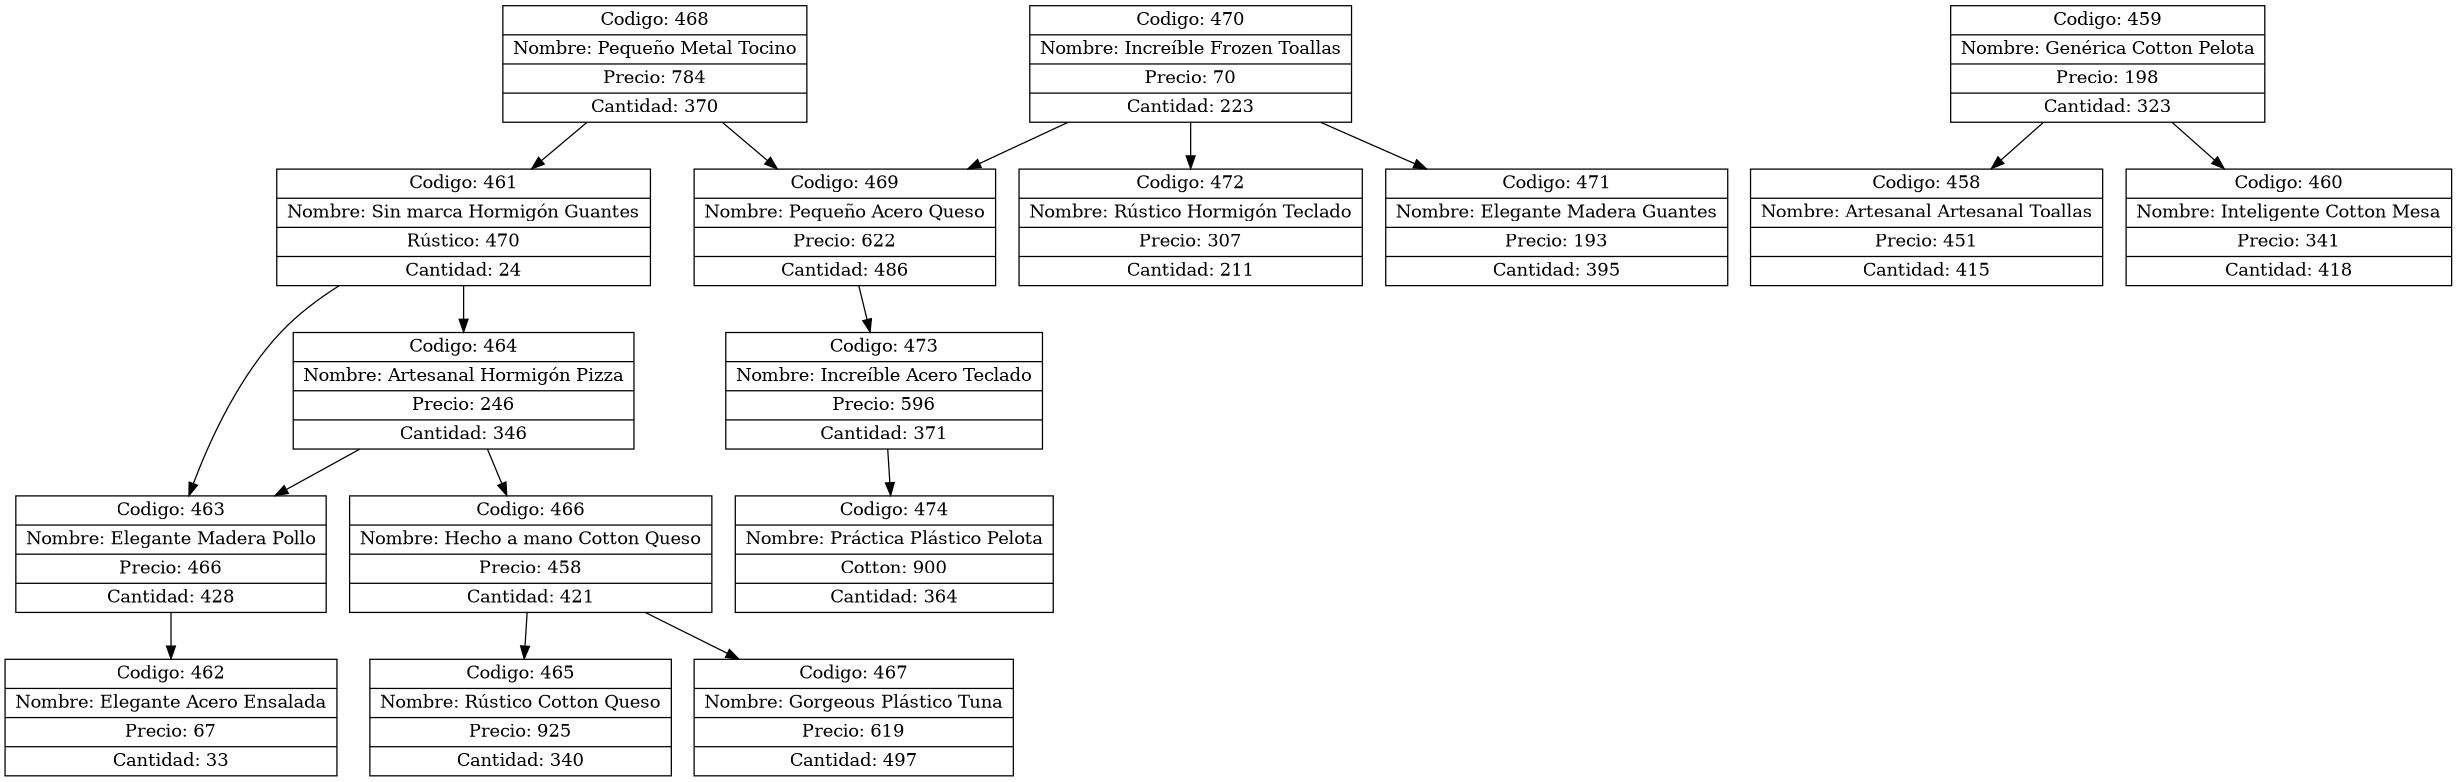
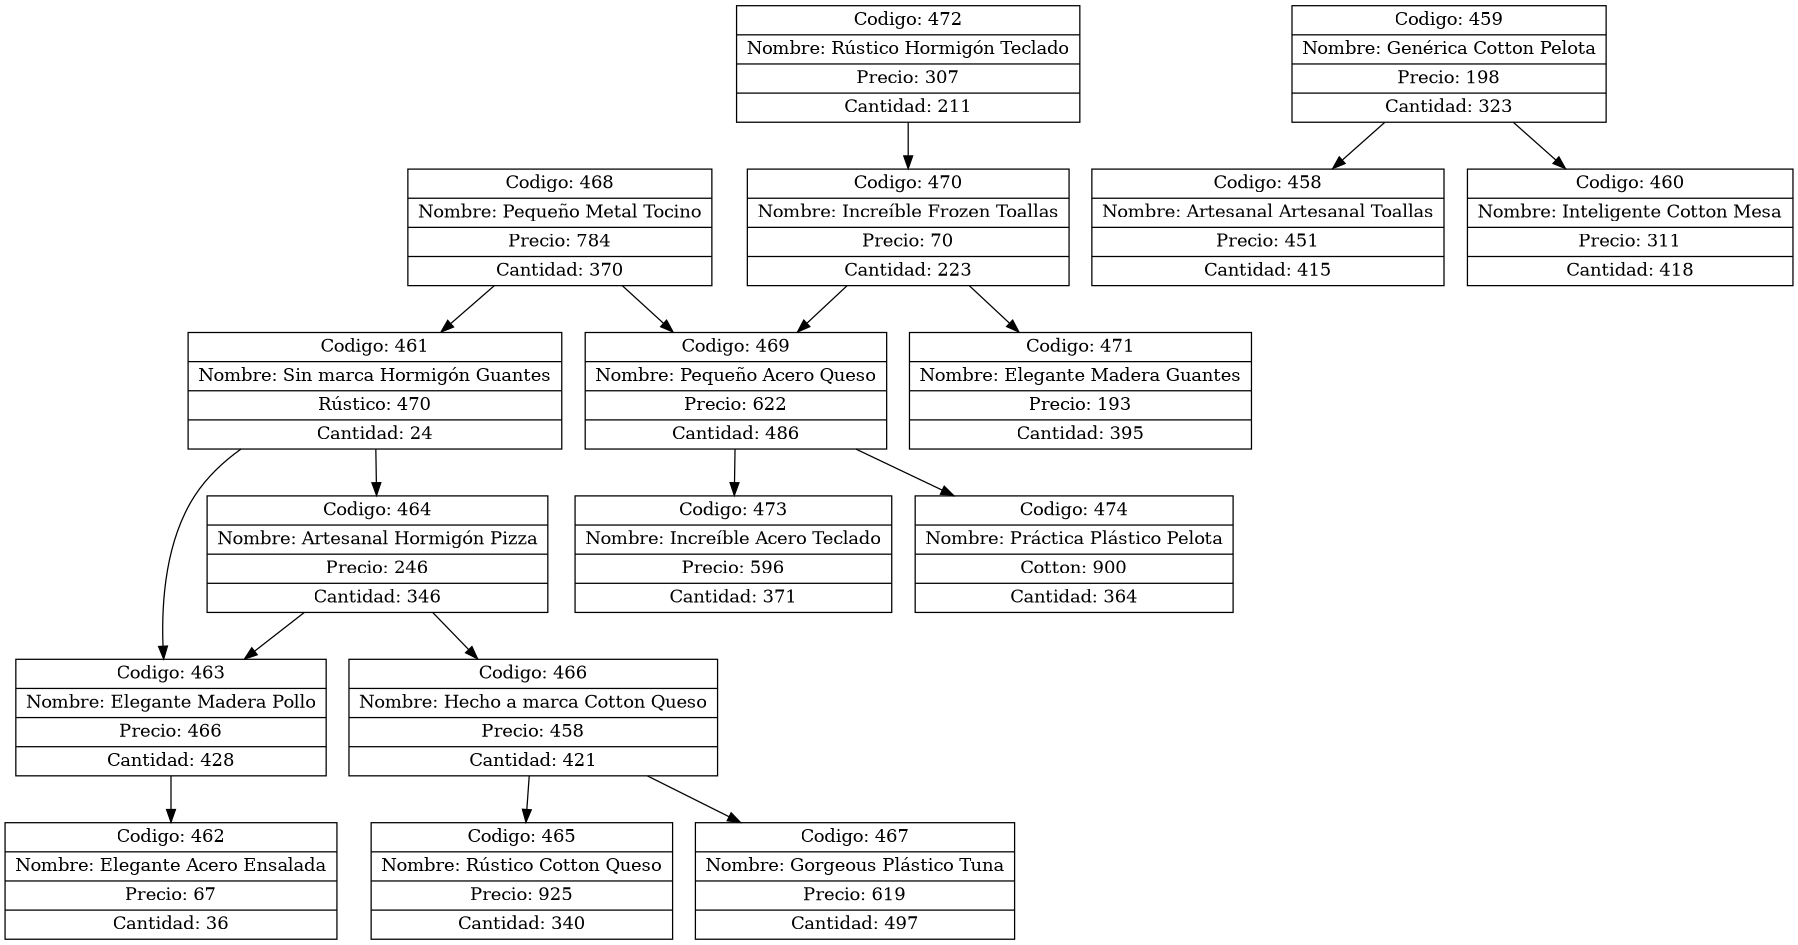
  digraph {
    concentrate=true
    rankdir=UD
    node [shape=record]
    n1 [label="{Codigo: 468|Nombre: Pequeño Metal Tocino|Precio: 784|Cantidad: 370}"]
    n2 [label="{Codigo: 461|Nombre: Sin marca Hormigón Guantes|Rústico: 470|Cantidad: 24}"]
    n3 [label="{Codigo: 469|Nombre: Pequeño Acero Queso|Precio: 622|Cantidad: 486}"]
    n4 [label="{Codigo: 464|Nombre: Artesanal Hormigón Pizza|Precio: 246|Cantidad: 346}"]
    n5 [label="{Codigo: 463|Nombre: Elegante Madera Pollo|Precio: 466|Cantidad: 428}"]
    n6 [label="{Codigo: 472|Nombre: Rústico Hormigón Teclado|Precio: 307|Cantidad: 211}"]
    n7 [label="{Codigo: 470|Nombre: Increíble Frozen Toallas|Precio: 70|Cantidad: 223}"]
    n8 [label="{Codigo: 459|Nombre: Genérica Cotton Pelota|Precio: 198|Cantidad: 323}"]
    n9 [label="{Codigo: 458|Nombre: Artesanal Artesanal Toallas|Precio: 451|Cantidad: 415}"]
-   n10 [label="{Codigo: 460|Nombre: Inteligente Cotton Mesa|Precio: 341|Cantidad: 418}"]
-   n11 [label="{Codigo: 466|Nombre: Hecho a mano Cotton Queso|Precio: 458|Cantidad: 421}"]
-   n12 [label="{Codigo: 462|Nombre: Elegante Acero Ensalada|Precio: 67|Cantidad: 33}"]
+   n10 [label="{Codigo: 460|Nombre: Inteligente Cotton Mesa|Precio: 311|Cantidad: 418}"]
+   n11 [label="{Codigo: 466|Nombre: Hecho a marca Cotton Queso|Precio: 458|Cantidad: 421}"]
+   n12 [label="{Codigo: 462|Nombre: Elegante Acero Ensalada|Precio: 67|Cantidad: 36}"]
    n13 [label="{Codigo: 465|Nombre: Rústico Cotton Queso|Precio: 925|Cantidad: 340}"]
    n14 [label="{Codigo: 467|Nombre: Gorgeous Plástico Tuna|Precio: 619|Cantidad: 497}"]
    n15 [label="{Codigo: 471|Nombre: Elegante Madera Guantes|Precio: 193|Cantidad: 395}"]
    n16 [label="{Codigo: 473|Nombre: Increíble Acero Teclado|Precio: 596|Cantidad: 371}"]
    n17 [label="{Codigo: 474|Nombre: Práctica Plástico Pelota|Cotton: 900|Cantidad: 364}"]
    n1 -> n2
    n1 -> n3
    n2 -> n4
    n2 -> n5
    n3 -> n16
    n4 -> n5
    n4 -> n11
    n5 -> n12
-   n7 -> n6
+   n6 -> n7
    n7 -> n3
    n7 -> n15
    n8 -> n9
    n8 -> n10
    n11 -> n13
    n11 -> n14
-   n16 -> n17
+   n3 -> n17
  }
